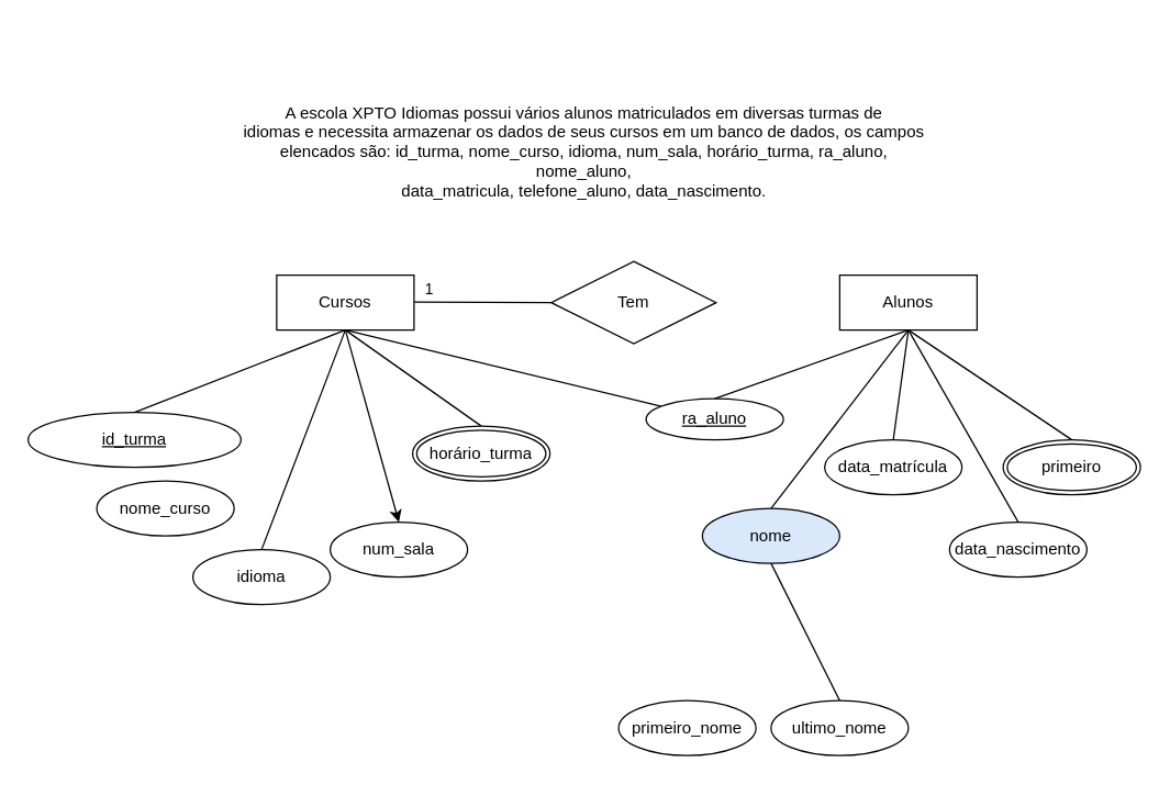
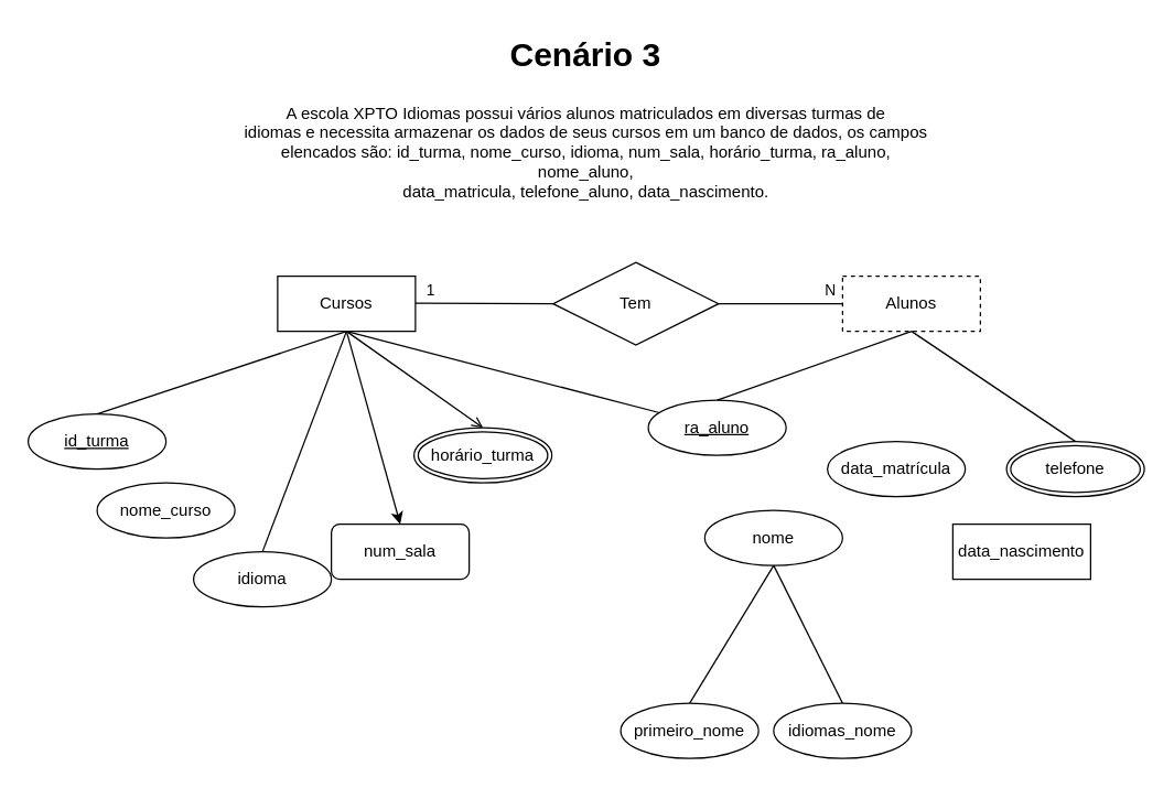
  <mxCell id="0" />
  <mxCell id="1" parent="0" />
- <mxCell id="2" value="Alunos" style="whiteSpace=wrap;html=1;align=center;" parent="1" vertex="1"><mxGeometry x="611" y="200" width="100" height="40" as="geometry" /></mxCell>
+ <mxCell id="2" value="Alunos" style="whiteSpace=wrap;html=1;align=center;dashed=1;" parent="1" vertex="1"><mxGeometry x="611" y="200" width="100" height="40" as="geometry" /></mxCell>
  <mxCell id="3" value="Cursos" style="whiteSpace=wrap;html=1;align=center;" parent="1" vertex="1"><mxGeometry x="201" y="200" width="100" height="40" as="geometry" /></mxCell>
- <mxCell id="4" value="id_turma" style="ellipse;whiteSpace=wrap;html=1;align=center;fontStyle=4;" parent="1" vertex="1"><mxGeometry x="20" y="300" width="155" height="40" as="geometry" /></mxCell>
+ <mxCell id="4" value="id_turma" style="ellipse;whiteSpace=wrap;html=1;align=center;fontStyle=4;" parent="1" vertex="1"><mxGeometry x="20" y="300" width="100" height="40" as="geometry" /></mxCell>
  <mxCell id="5" value="nome_curso" style="ellipse;whiteSpace=wrap;html=1;align=center;" parent="1" vertex="1"><mxGeometry x="70" y="350" width="100" height="40" as="geometry" /></mxCell>
- <mxCell id="6" value="data_nascimento" style="ellipse;whiteSpace=wrap;html=1;align=center;" parent="1" vertex="1"><mxGeometry x="691" y="380" width="100" height="40" as="geometry" /></mxCell>
+ <mxCell id="6" value="data_nascimento" style="whiteSpace=wrap;html=1;align=center;rounded=0;" parent="1" vertex="1"><mxGeometry x="691" y="380" width="100" height="40" as="geometry" /></mxCell>
  <mxCell id="7" value="data_matrícula" style="ellipse;whiteSpace=wrap;html=1;align=center;" parent="1" vertex="1"><mxGeometry x="600" y="320" width="100" height="40" as="geometry" /></mxCell>
- <mxCell id="8" value="nome" style="ellipse;whiteSpace=wrap;html=1;align=center;fillColor=#dae8fc;" parent="1" vertex="1"><mxGeometry x="511" y="370" width="100" height="40" as="geometry" /></mxCell>
- <mxCell id="9" value="ra_aluno" style="ellipse;whiteSpace=wrap;html=1;align=center;fontStyle=4;" parent="1" vertex="1"><mxGeometry x="470" y="290" width="100" height="30" as="geometry" /></mxCell>
- <mxCell id="10" value="" style="endArrow=none;html=1;rounded=0;exitX=0.5;exitY=1;exitDx=0;exitDy=0;entryX=0.5;entryY=0;entryDx=0;entryDy=0;" parent="1" source="3" target="26" edge="1"><mxGeometry relative="1" as="geometry"><mxPoint x="211" y="260" as="sourcePoint" /><mxPoint x="352" y="390" as="targetPoint" /></mxGeometry></mxCell>
+ <mxCell id="8" value="nome" style="ellipse;whiteSpace=wrap;html=1;align=center;" parent="1" vertex="1"><mxGeometry x="511" y="370" width="100" height="40" as="geometry" /></mxCell>
+ <mxCell id="9" value="ra_aluno" style="ellipse;whiteSpace=wrap;html=1;align=center;fontStyle=4;" parent="1" vertex="1"><mxGeometry x="470" y="290" width="100" height="40" as="geometry" /></mxCell>
+ <mxCell id="10" value="" style="endArrow=open;html=1;rounded=0;exitX=0.5;exitY=1;exitDx=0;exitDy=0;entryX=0.5;entryY=0;entryDx=0;entryDy=0;" parent="1" source="3" target="26" edge="1"><mxGeometry relative="1" as="geometry"><mxPoint x="211" y="260" as="sourcePoint" /><mxPoint x="352" y="390" as="targetPoint" /></mxGeometry></mxCell>
  <mxCell id="11" value="" style="endArrow=none;html=1;rounded=0;exitX=0.5;exitY=1;exitDx=0;exitDy=0;" parent="1" source="3" target="9" edge="1"><mxGeometry relative="1" as="geometry"><mxPoint x="221" y="270" as="sourcePoint" /><mxPoint x="361" y="410" as="targetPoint" /></mxGeometry></mxCell>
  <mxCell id="12" value="" style="endArrow=none;html=1;rounded=0;entryX=0.5;entryY=0;entryDx=0;entryDy=0;" parent="1" target="4" edge="1"><mxGeometry relative="1" as="geometry"><mxPoint x="251" y="240" as="sourcePoint" /><mxPoint x="211" y="410" as="targetPoint" /></mxGeometry></mxCell>
- <mxCell id="13" value="" style="endArrow=none;html=1;rounded=0;exitX=0.5;exitY=1;exitDx=0;exitDy=0;entryX=0.5;entryY=0;entryDx=0;entryDy=0;" parent="1" source="2" target="6" edge="1"><mxGeometry relative="1" as="geometry"><mxPoint x="661" y="250" as="sourcePoint" /><mxPoint x="781" y="260" as="targetPoint" /></mxGeometry></mxCell>
- <mxCell id="14" value="" style="endArrow=none;html=1;rounded=0;entryX=0.5;entryY=0;entryDx=0;entryDy=0;exitX=0.5;exitY=1;exitDx=0;exitDy=0;" parent="1" source="2" target="7" edge="1"><mxGeometry relative="1" as="geometry"><mxPoint x="661" y="250" as="sourcePoint" /><mxPoint x="761" y="410" as="targetPoint" /></mxGeometry></mxCell>
- <mxCell id="15" value="" style="endArrow=none;html=1;rounded=0;exitX=0.5;exitY=1;exitDx=0;exitDy=0;entryX=0.5;entryY=0;entryDx=0;entryDy=0;" parent="1" source="2" target="8" edge="1"><mxGeometry relative="1" as="geometry"><mxPoint x="661" y="250" as="sourcePoint" /><mxPoint x="611" y="410" as="targetPoint" /></mxGeometry></mxCell>
  <mxCell id="16" value="" style="endArrow=none;html=1;rounded=0;entryX=0.5;entryY=0;entryDx=0;entryDy=0;exitX=0.5;exitY=1;exitDx=0;exitDy=0;" parent="1" source="2" target="9" edge="1"><mxGeometry relative="1" as="geometry"><mxPoint x="661" y="250" as="sourcePoint" /><mxPoint x="521" y="330" as="targetPoint" /></mxGeometry></mxCell>
  <mxCell id="17" value="Tem" style="shape=rhombus;perimeter=rhombusPerimeter;whiteSpace=wrap;html=1;align=center;" parent="1" vertex="1"><mxGeometry x="401" y="190" width="120" height="60" as="geometry" /></mxCell>
  <mxCell id="18" value="" style="endArrow=none;html=1;rounded=0;entryX=0;entryY=0.5;entryDx=0;entryDy=0;" parent="1" target="17" edge="1"><mxGeometry relative="1" as="geometry"><mxPoint x="301" y="219.5" as="sourcePoint" /><mxPoint x="461" y="219.5" as="targetPoint" /></mxGeometry></mxCell>
  <mxCell id="19" value="1" style="edgeLabel;html=1;align=center;verticalAlign=middle;resizable=0;points=[];" parent="18" vertex="1" connectable="0"><mxGeometry x="0.24" y="3" relative="1" as="geometry"><mxPoint x="-52" y="-7" as="offset" /></mxGeometry></mxCell>
+ <mxCell id="20" value="N" style="endArrow=none;html=1;rounded=0;entryX=0;entryY=0.5;entryDx=0;entryDy=0;exitX=1;exitY=0.5;exitDx=0;exitDy=0;" parent="1" source="17" target="2" edge="1"><mxGeometry x="0.8" y="10" relative="1" as="geometry"><mxPoint x="531" y="250" as="sourcePoint" /><mxPoint x="561" y="250" as="targetPoint" /><mxPoint as="offset" /></mxGeometry></mxCell>
  <mxCell id="21" value="idioma" style="ellipse;whiteSpace=wrap;html=1;align=center;" parent="1" vertex="1"><mxGeometry x="140" y="400" width="100" height="40" as="geometry" /></mxCell>
- <mxCell id="22" value="num_sala" style="ellipse;whiteSpace=wrap;html=1;align=center;" parent="1" vertex="1"><mxGeometry x="240" y="380" width="100" height="40" as="geometry" /></mxCell>
+ <mxCell id="22" value="num_sala" style="whiteSpace=wrap;html=1;align=center;rounded=1;" parent="1" vertex="1"><mxGeometry x="240" y="380" width="100" height="40" as="geometry" /></mxCell>
  <mxCell id="23" value="" style="endArrow=none;html=1;rounded=0;entryX=0.5;entryY=0;entryDx=0;entryDy=0;exitX=0.5;exitY=1;exitDx=0;exitDy=0;" parent="1" source="3" target="21" edge="1"><mxGeometry relative="1" as="geometry"><mxPoint x="221" y="470" as="sourcePoint" /><mxPoint x="151" y="600" as="targetPoint" /></mxGeometry></mxCell>
  <mxCell id="24" value="" style="endArrow=classic;html=1;rounded=0;entryX=0.5;entryY=0;entryDx=0;entryDy=0;exitX=0.5;exitY=1;exitDx=0;exitDy=0;" parent="1" source="3" target="22" edge="1"><mxGeometry relative="1" as="geometry"><mxPoint x="211" y="450" as="sourcePoint" /><mxPoint x="141" y="510" as="targetPoint" /></mxGeometry></mxCell>
  <mxCell id="25" value="" style="endArrow=none;html=1;rounded=0;exitX=0.5;exitY=1;exitDx=0;exitDy=0;entryX=0.5;entryY=0;entryDx=0;entryDy=0;" parent="1" source="2" target="31" edge="1"><mxGeometry relative="1" as="geometry"><mxPoint x="711" y="190" as="sourcePoint" /><mxPoint x="806" y="310" as="targetPoint" /></mxGeometry></mxCell>
  <mxCell id="26" value="horário_turma" style="ellipse;shape=doubleEllipse;margin=3;whiteSpace=wrap;html=1;align=center;" parent="1" vertex="1"><mxGeometry x="300" y="310" width="100" height="40" as="geometry" /></mxCell>
  <mxCell id="27" value="" style="endArrow=none;html=1;rounded=0;exitX=0.5;exitY=1;exitDx=0;exitDy=0;entryX=0.5;entryY=0;entryDx=0;entryDy=0;" parent="1" source="8" target="30" edge="1"><mxGeometry relative="1" as="geometry"><mxPoint x="632" y="440" as="sourcePoint" /><mxPoint x="632" y="480" as="targetPoint" /></mxGeometry></mxCell>
+ <mxCell id="28" value="" style="endArrow=none;html=1;rounded=0;exitX=0.5;exitY=1;exitDx=0;exitDy=0;entryX=0.5;entryY=0;entryDx=0;entryDy=0;" parent="1" source="8" target="29" edge="1"><mxGeometry relative="1" as="geometry"><mxPoint x="581" y="450" as="sourcePoint" /><mxPoint x="522" y="480" as="targetPoint" /></mxGeometry></mxCell>
  <mxCell id="29" value="primeiro_nome" style="ellipse;whiteSpace=wrap;html=1;align=center;" parent="1" vertex="1"><mxGeometry x="450" y="510" width="100" height="40" as="geometry" /></mxCell>
- <mxCell id="30" value="ultimo_nome" style="ellipse;whiteSpace=wrap;html=1;align=center;" parent="1" vertex="1"><mxGeometry x="561" y="510" width="100" height="40" as="geometry" /></mxCell>
- <mxCell id="31" value="primeiro" style="ellipse;shape=doubleEllipse;margin=3;whiteSpace=wrap;html=1;align=center;" parent="1" vertex="1"><mxGeometry x="730" y="320" width="100" height="40" as="geometry" /></mxCell>
+ <mxCell id="30" value="idiomas_nome" style="ellipse;whiteSpace=wrap;html=1;align=center;" parent="1" vertex="1"><mxGeometry x="561" y="510" width="100" height="40" as="geometry" /></mxCell>
+ <mxCell id="31" value="telefone" style="ellipse;shape=doubleEllipse;margin=3;whiteSpace=wrap;html=1;align=center;" parent="1" vertex="1"><mxGeometry x="730" y="320" width="100" height="40" as="geometry" /></mxCell>
  <mxCell id="32" value="A escola XPTO Idiomas possui vários alunos matriculados em diversas turmas de&lt;br&gt;idiomas e necessita armazenar os dados de seus cursos em um banco de dados, os campos&lt;br&gt;elencados são: id_turma, nome_curso, idioma, num_sala, horário_turma, ra_aluno, nome_aluno,&lt;br&gt;data_matricula, telefone_aluno, data_nascimento." style="text;html=1;strokeColor=none;fillColor=none;align=center;verticalAlign=middle;whiteSpace=wrap;rounded=0;" vertex="1" parent="1"><mxGeometry x="172" y="20" width="506" height="180" as="geometry" /></mxCell>
+ <mxCell id="33" value="&lt;h1&gt;Cenário 3&lt;/h1&gt;" style="text;html=1;strokeColor=none;fillColor=none;spacing=5;spacingTop=-20;whiteSpace=wrap;overflow=hidden;rounded=0;" vertex="1" parent="1"><mxGeometry x="365" y="20" width="120" height="40" as="geometry" /></mxCell>
